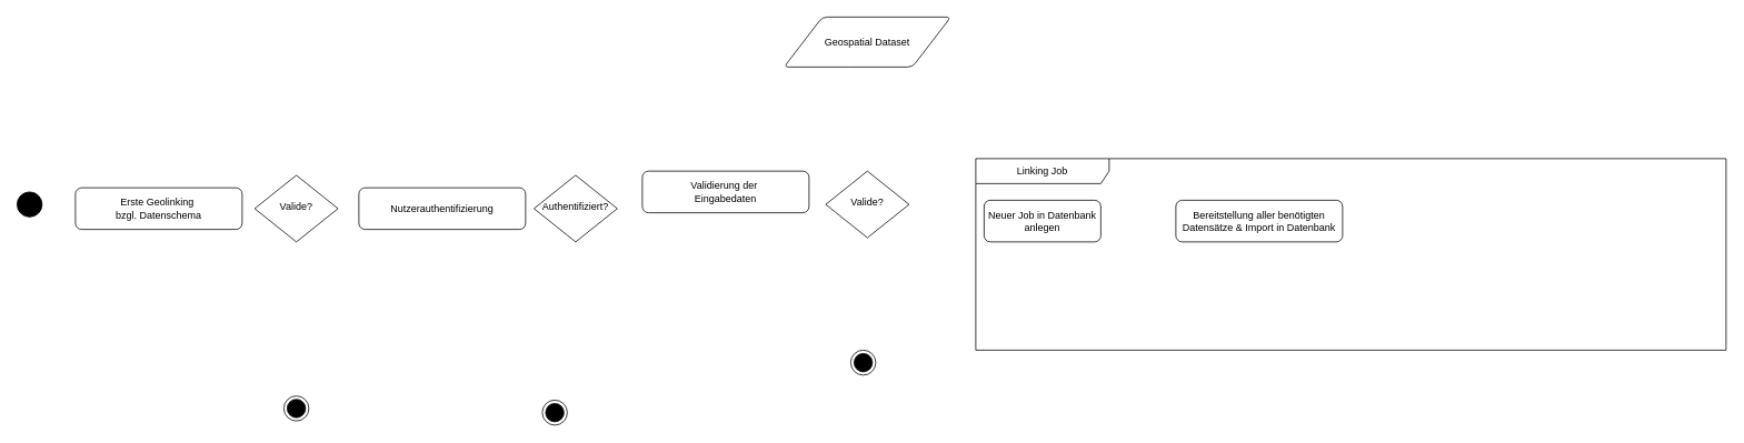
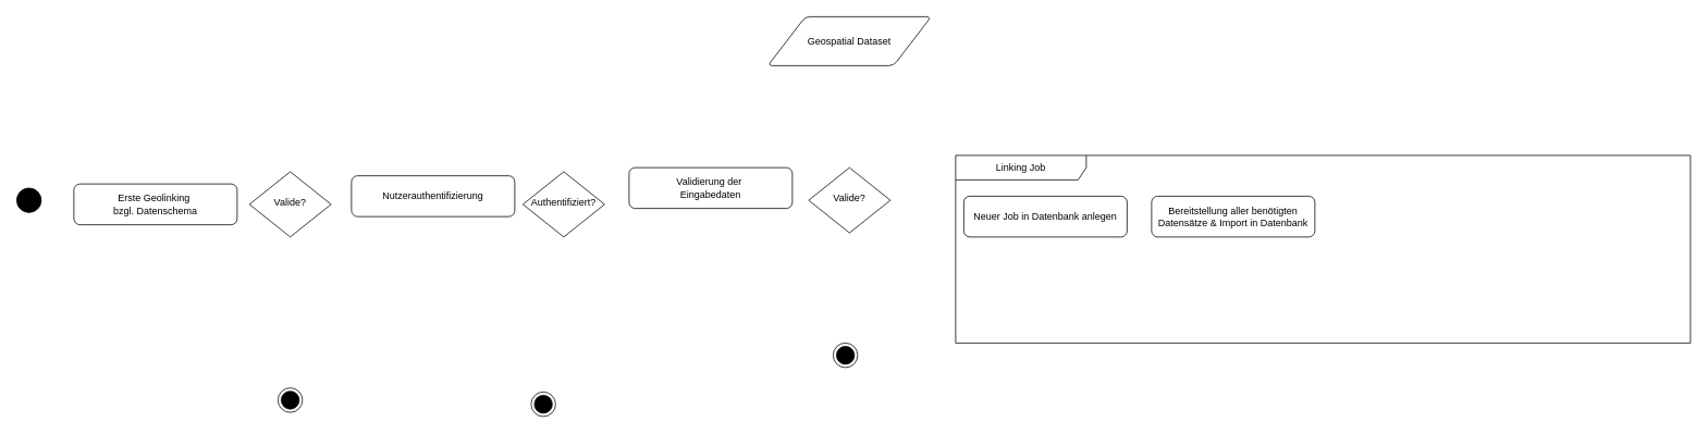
  <mxCell id="0" />
  <mxCell id="1" parent="0" />
  <mxCell id="2" value="&lt;div&gt;Erste Geolinking&amp;nbsp;&lt;/div&gt;&lt;div&gt;bzgl. Datenschema&lt;/div&gt;" style="rounded=1;whiteSpace=wrap;html=1;fontSize=12;glass=0;strokeWidth=1;shadow=0;" parent="1" vertex="1"><mxGeometry x="90" y="225" width="200" height="50" as="geometry" /></mxCell>
  <mxCell id="3" value="" style="ellipse;fillColor=strokeColor;html=1;" parent="1" vertex="1"><mxGeometry x="20" y="230" width="30" height="30" as="geometry" /></mxCell>
  <mxCell id="4" value="Linking Job" style="shape=umlFrame;whiteSpace=wrap;html=1;pointerEvents=0;recursiveResize=0;container=1;collapsible=0;width=160;" parent="1" vertex="1"><mxGeometry x="1170" y="190" width="900" height="230" as="geometry" /></mxCell>
- <mxCell id="5" value="Neuer Job in Datenbank anlegen" style="rounded=1;whiteSpace=wrap;html=1;fontSize=12;glass=0;strokeWidth=1;shadow=0;" parent="4" vertex="1"><mxGeometry x="10" y="50" width="140" height="50" as="geometry" /></mxCell>
+ <mxCell id="5" value="Neuer Job in Datenbank anlegen" style="rounded=1;whiteSpace=wrap;html=1;fontSize=12;glass=0;strokeWidth=1;shadow=0;" parent="4" vertex="1"><mxGeometry x="10" y="50" width="200" height="50" as="geometry" /></mxCell>
  <mxCell id="6" value="Bereitstellung aller benötigten Datensätze &amp;amp; Import in Datenbank" style="rounded=1;whiteSpace=wrap;html=1;fontSize=12;glass=0;strokeWidth=1;shadow=0;" parent="4" vertex="1"><mxGeometry x="240" y="50" width="200" height="50" as="geometry" /></mxCell>
  <mxCell id="7" value="Valide?" style="rhombus;whiteSpace=wrap;html=1;shadow=0;fontFamily=Helvetica;fontSize=12;align=center;strokeWidth=1;spacing=6;spacingTop=-4;" parent="1" vertex="1"><mxGeometry x="305" y="210" width="100" height="80" as="geometry" /></mxCell>
  <mxCell id="8" value="ddd" style="ellipse;html=1;shape=endState;fillColor=strokeColor;" parent="1" vertex="1"><mxGeometry x="340" y="475" width="30" height="30" as="geometry" /></mxCell>
- <mxCell id="9" value="Nutzerauthentifizierung" style="rounded=1;whiteSpace=wrap;html=1;fontSize=12;glass=0;strokeWidth=1;shadow=0;" parent="1" vertex="1"><mxGeometry x="430" y="225" width="200" height="50" as="geometry" /></mxCell>
+ <mxCell id="9" value="Nutzerauthentifizierung" style="rounded=1;whiteSpace=wrap;html=1;fontSize=12;glass=0;strokeWidth=1;shadow=0;" parent="1" vertex="1"><mxGeometry x="430" y="215" width="200" height="50" as="geometry" /></mxCell>
  <mxCell id="10" value="Authentifiziert?" style="rhombus;whiteSpace=wrap;html=1;shadow=0;fontFamily=Helvetica;fontSize=12;align=center;strokeWidth=1;spacing=6;spacingTop=-4;" parent="1" vertex="1"><mxGeometry y="210" width="100" height="80" as="geometry" x="640" /></mxCell>
  <mxCell id="11" value="ddd" style="ellipse;html=1;shape=endState;fillColor=strokeColor;" parent="1" vertex="1"><mxGeometry x="650" y="480" width="30" height="30" as="geometry" /></mxCell>
  <mxCell id="12" value="&lt;div&gt;Validierung der&amp;nbsp;&lt;/div&gt;&lt;div&gt;Eingabedaten&lt;/div&gt;" style="rounded=1;whiteSpace=wrap;html=1;fontSize=12;glass=0;strokeWidth=1;shadow=0;" parent="1" vertex="1"><mxGeometry x="770" y="205" width="200" height="50" as="geometry" /></mxCell>
  <mxCell id="13" value="Valide?" style="rhombus;whiteSpace=wrap;html=1;shadow=0;fontFamily=Helvetica;fontSize=12;align=center;strokeWidth=1;spacing=6;spacingTop=-4;" parent="1" vertex="1"><mxGeometry x="990" y="205" width="100" height="80" as="geometry" /></mxCell>
  <mxCell id="14" value="ddd" style="ellipse;html=1;shape=endState;fillColor=strokeColor;" parent="1" vertex="1"><mxGeometry x="1020" y="420" width="30" height="30" as="geometry" /></mxCell>
  <mxCell id="15" value="Geospatial Dataset" style="shape=parallelogram;html=1;strokeWidth=1;perimeter=parallelogramPerimeter;whiteSpace=wrap;rounded=1;arcSize=12;size=0.23;" parent="1" vertex="1"><mxGeometry x="940" y="20" width="200" height="60" as="geometry" /></mxCell>
